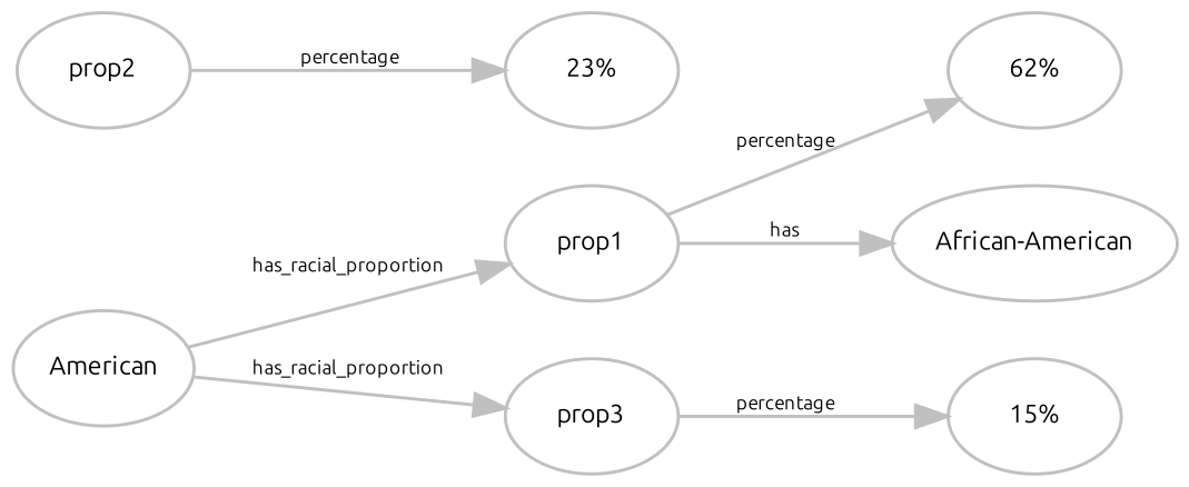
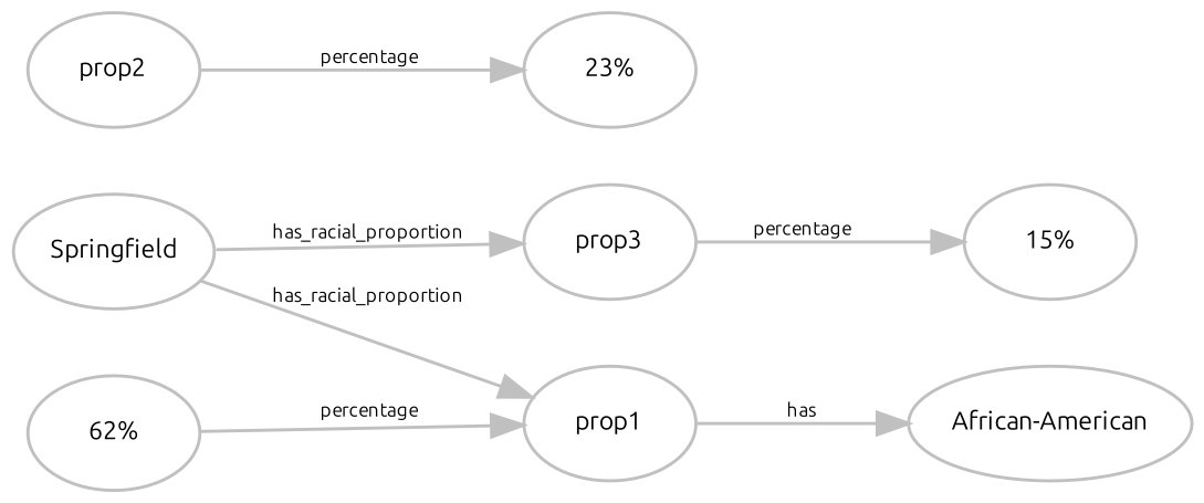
  digraph {
    fontname=Ubuntu
    rankdir=LR
    node [color=gray fontname=Ubuntu fontsize=8 shape=ellipse]
    edge [color=gray fontname=Ubuntu fontsize=6]
-   n1 [label=American]
+   n1 [label=Springfield]
    n2 [label=prop1]
    n3 [label=prop3]
    n4 [label="62%"]
    n5 [label="African-American"]
    n6 [label=prop2]
    n7 [label="23%"]
    n8 [label="15%"]
    n1 -> n2 [label=has_racial_proportion]
    n1 -> n3 [label=has_racial_proportion]
-   n2 -> n4 [label=percentage]
+   n4 -> n2 [label=percentage]
    n2 -> n5 [label=has]
    n3 -> n8 [label=percentage]
    n6 -> n7 [label=percentage]
  }
